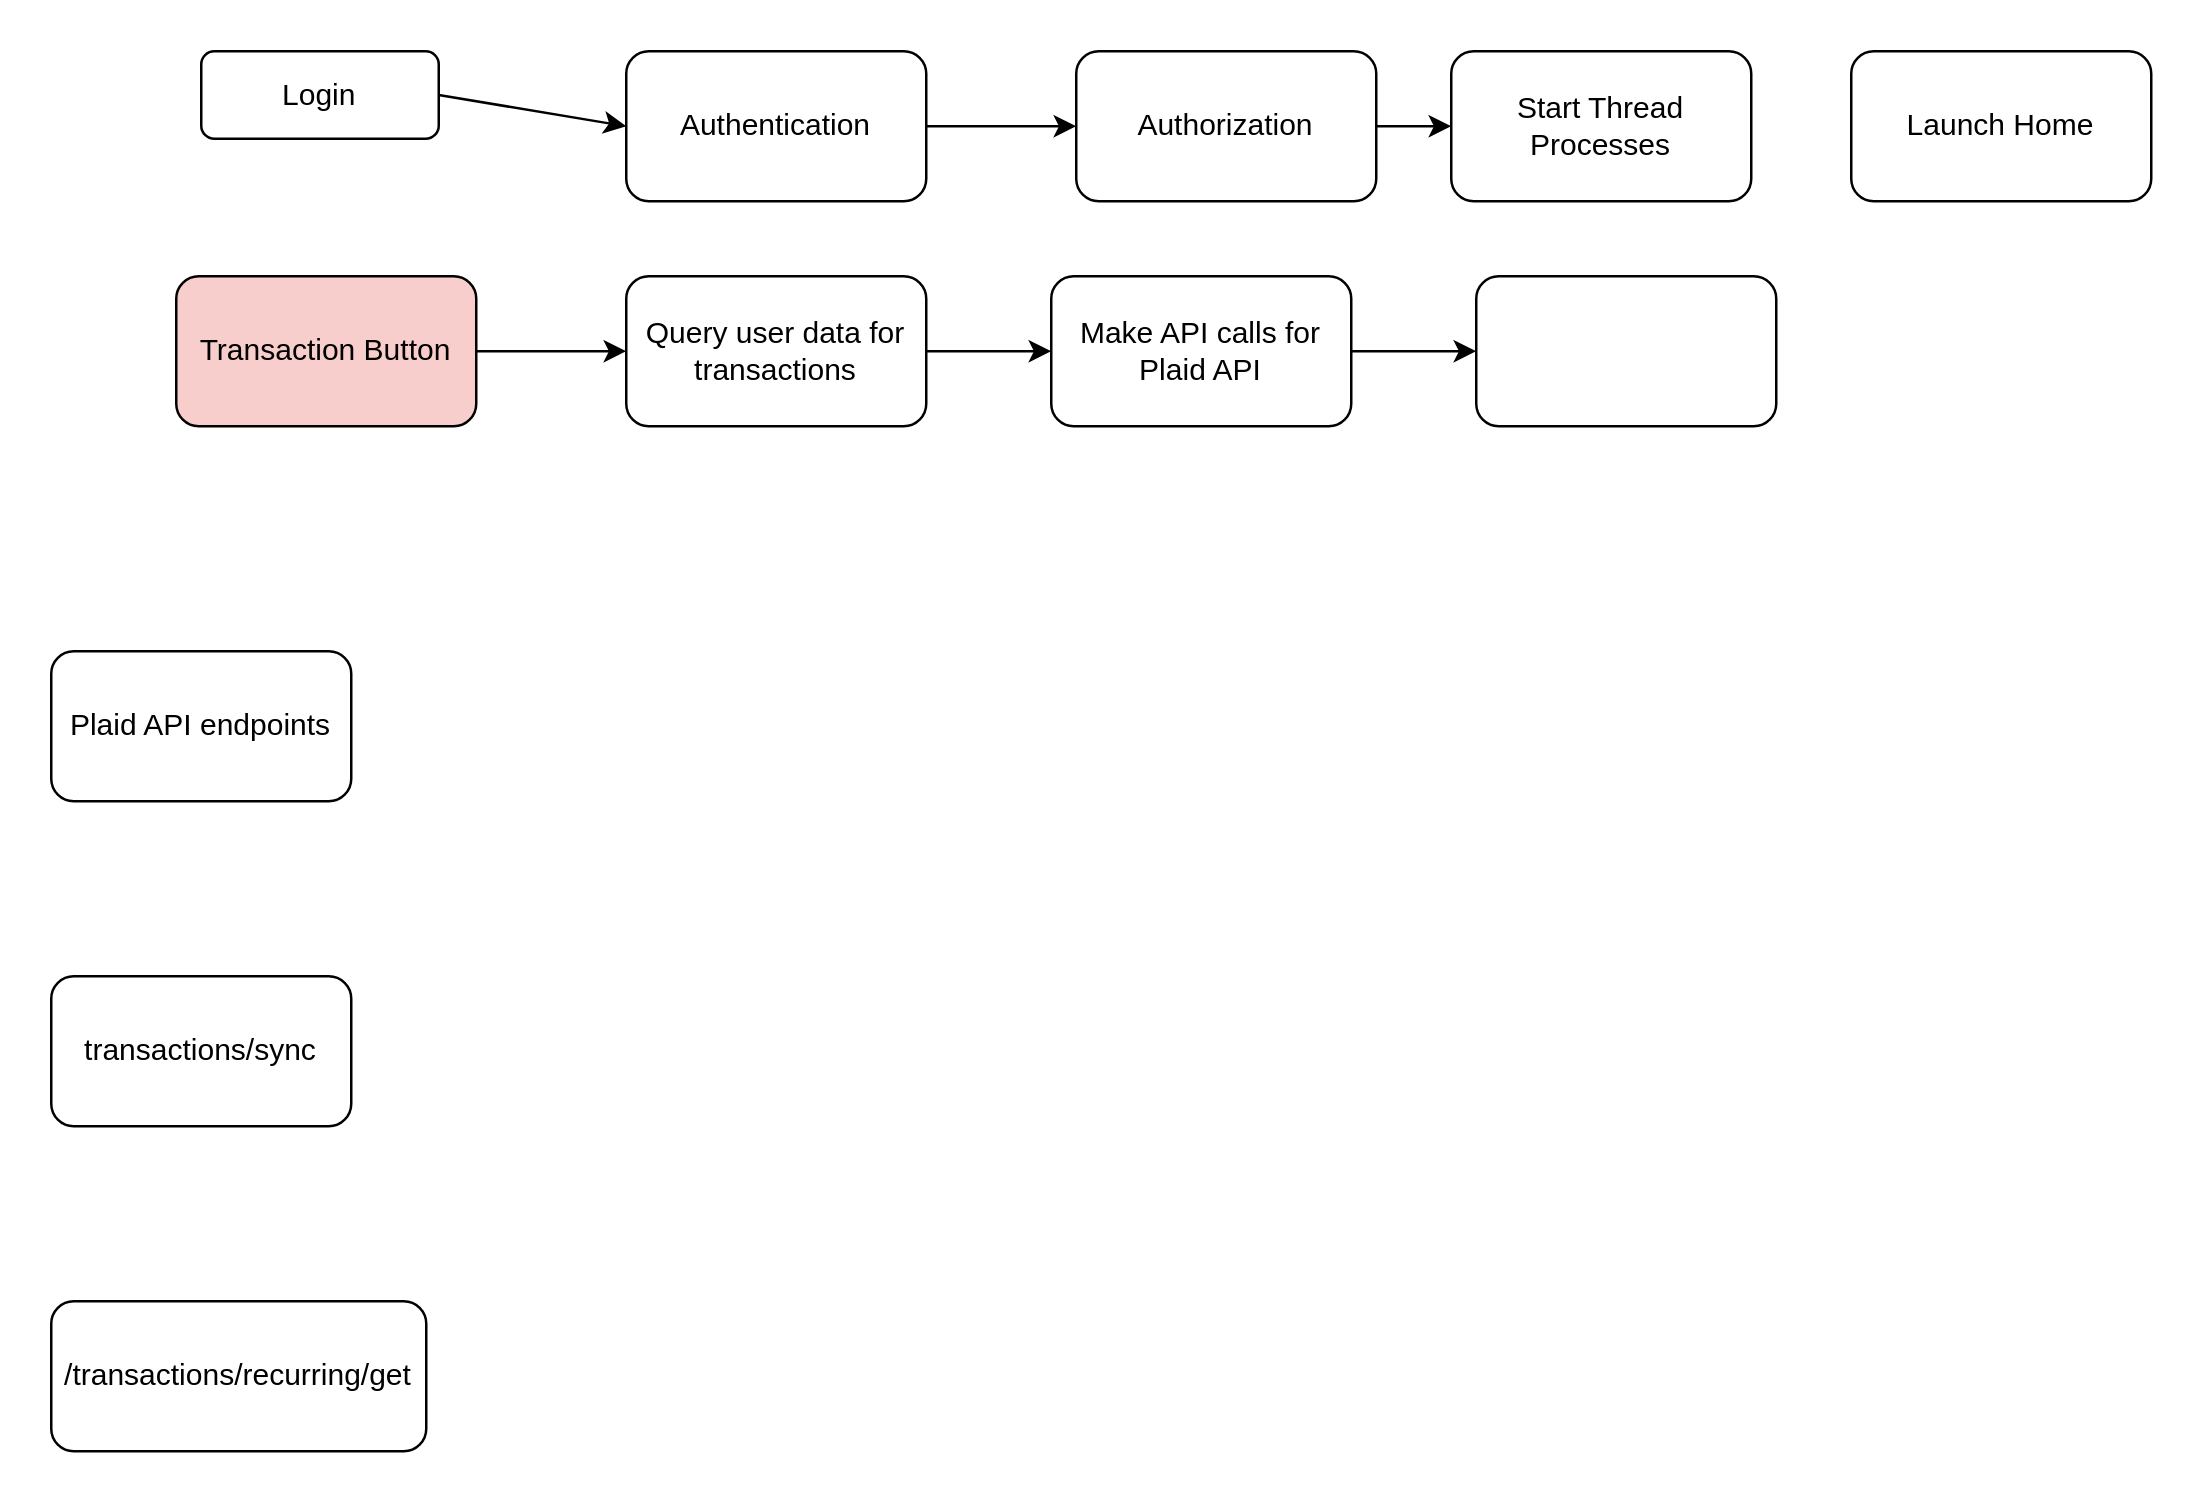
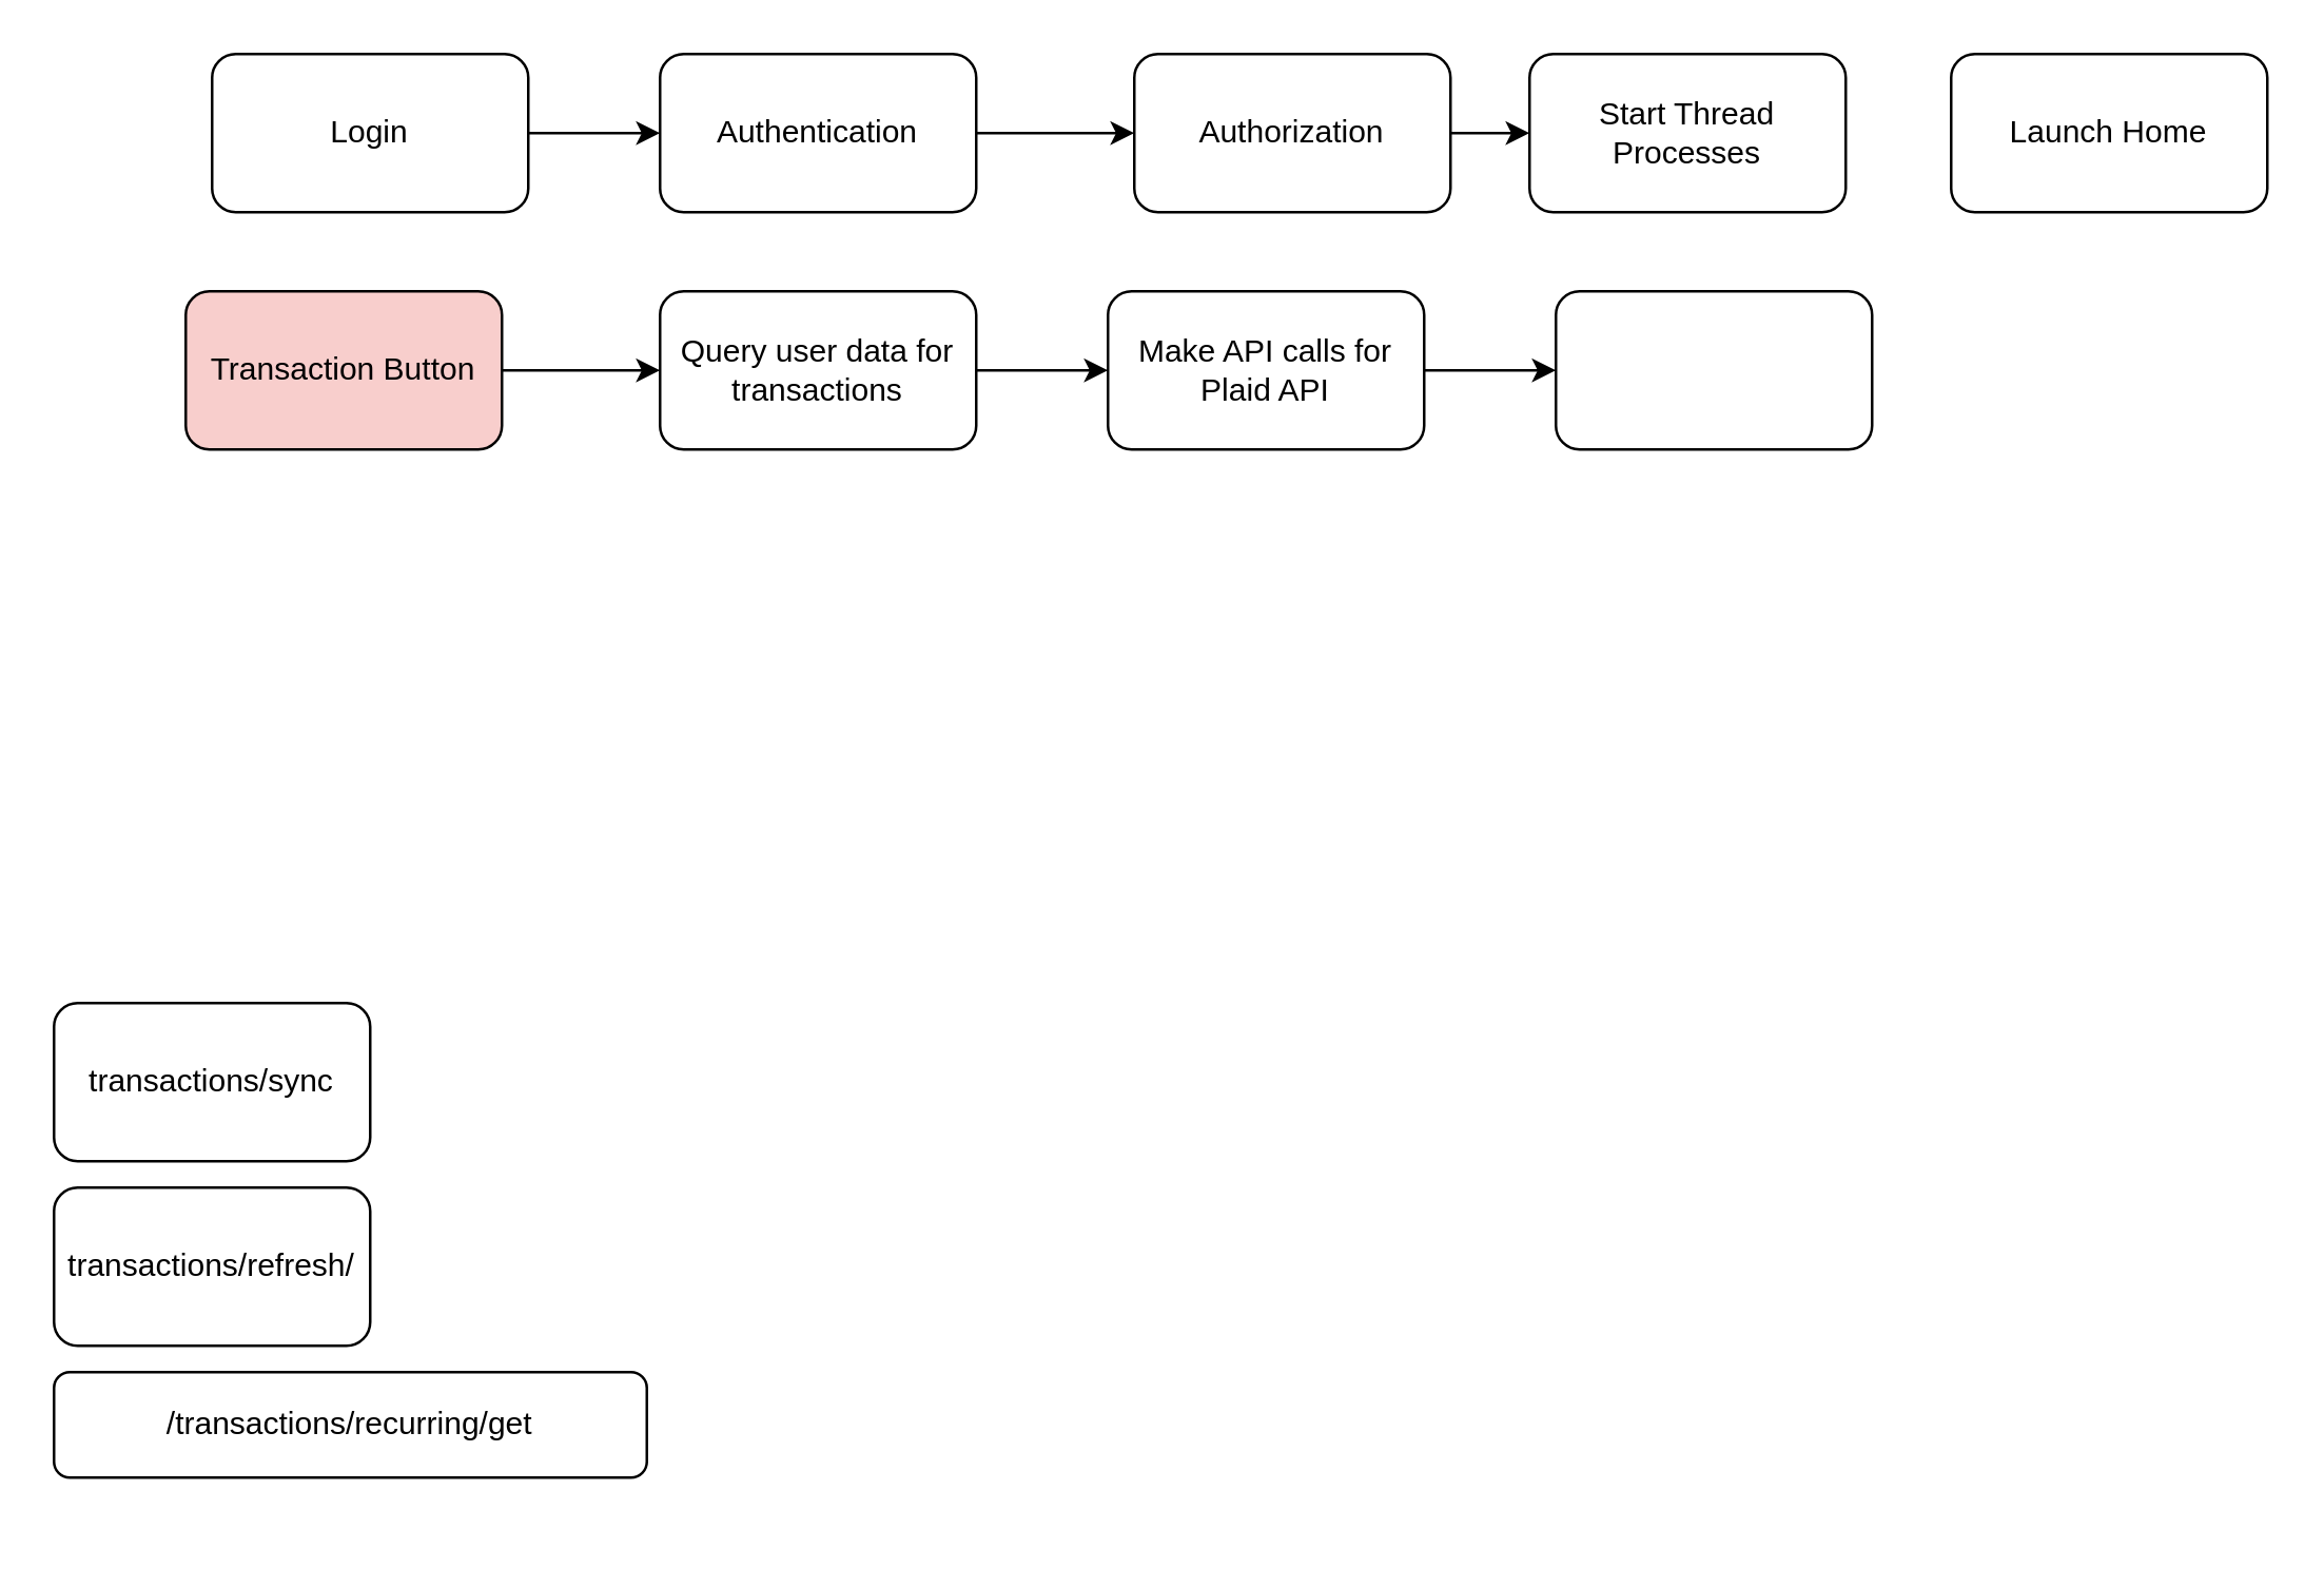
  <mxCell id="0" />
  <mxCell id="1" parent="0" />
- <mxCell id="2" value="Login" style="rounded=1;whiteSpace=wrap;html=1;" vertex="1" parent="1"><mxGeometry x="80" y="20" width="95" height="35" as="geometry" /></mxCell>
+ <mxCell id="2" value="Login" style="rounded=1;whiteSpace=wrap;html=1;" vertex="1" parent="1"><mxGeometry x="80" y="20" width="120" height="60" as="geometry" /></mxCell>
  <mxCell id="3" value="" style="endArrow=classic;html=1;rounded=0;exitX=1;exitY=0.5;exitDx=0;exitDy=0;" edge="1" parent="1" source="2"><mxGeometry width="50" height="50" relative="1" as="geometry"><mxPoint x="410" y="180" as="sourcePoint" /><mxPoint x="250" y="50" as="targetPoint" /></mxGeometry></mxCell>
  <mxCell id="4" value="Authentication" style="rounded=1;whiteSpace=wrap;html=1;" vertex="1" parent="1"><mxGeometry x="250" y="20" width="120" height="60" as="geometry" /></mxCell>
  <mxCell id="5" value="" style="endArrow=classic;html=1;rounded=0;exitX=1;exitY=0.5;exitDx=0;exitDy=0;" edge="1" parent="1" source="4"><mxGeometry width="50" height="50" relative="1" as="geometry"><mxPoint x="410" y="180" as="sourcePoint" /><mxPoint x="430" y="50" as="targetPoint" /></mxGeometry></mxCell>
  <mxCell id="6" value="Authorization" style="rounded=1;whiteSpace=wrap;html=1;" vertex="1" parent="1"><mxGeometry x="430" y="20" width="120" height="60" as="geometry" /></mxCell>
  <mxCell id="7" value="" style="endArrow=classic;html=1;rounded=0;exitX=1;exitY=0.5;exitDx=0;exitDy=0;" edge="1" parent="1" source="6"><mxGeometry width="50" height="50" relative="1" as="geometry"><mxPoint x="410" y="180" as="sourcePoint" /><mxPoint x="580" y="50" as="targetPoint" /></mxGeometry></mxCell>
  <mxCell id="8" value="Start Thread Processes" style="rounded=1;whiteSpace=wrap;html=1;" vertex="1" parent="1"><mxGeometry x="580" y="20" width="120" height="60" as="geometry" /></mxCell>
  <mxCell id="9" value="Launch Home" style="rounded=1;whiteSpace=wrap;html=1;" vertex="1" parent="1"><mxGeometry x="740" y="20" width="120" height="60" as="geometry" /></mxCell>
  <mxCell id="10" value="Transaction Button" style="rounded=1;whiteSpace=wrap;html=1;fillColor=#f8cecc;" vertex="1" parent="1"><mxGeometry x="70" y="110" width="120" height="60" as="geometry" /></mxCell>
  <mxCell id="11" value="" style="endArrow=classic;html=1;rounded=0;exitX=1;exitY=0.5;exitDx=0;exitDy=0;" edge="1" parent="1" source="10"><mxGeometry width="50" height="50" relative="1" as="geometry"><mxPoint x="410" y="180" as="sourcePoint" /><mxPoint x="250" y="140" as="targetPoint" /></mxGeometry></mxCell>
  <mxCell id="12" value="Query user data for transactions" style="rounded=1;whiteSpace=wrap;html=1;" vertex="1" parent="1"><mxGeometry x="250" y="110" width="120" height="60" as="geometry" /></mxCell>
  <mxCell id="13" value="" style="endArrow=classic;html=1;rounded=0;exitX=1;exitY=0.5;exitDx=0;exitDy=0;" edge="1" parent="1" source="12"><mxGeometry width="50" height="50" relative="1" as="geometry"><mxPoint x="410" y="180" as="sourcePoint" /><mxPoint x="420" y="140" as="targetPoint" /></mxGeometry></mxCell>
  <mxCell id="14" value="Make API calls for Plaid API" style="rounded=1;whiteSpace=wrap;html=1;" vertex="1" parent="1"><mxGeometry x="420" y="110" width="120" height="60" as="geometry" /></mxCell>
  <mxCell id="15" value="" style="endArrow=classic;html=1;rounded=0;exitX=1;exitY=0.5;exitDx=0;exitDy=0;" edge="1" parent="1" source="14"><mxGeometry width="50" height="50" relative="1" as="geometry"><mxPoint x="410" y="180" as="sourcePoint" /><mxPoint x="590" y="140" as="targetPoint" /></mxGeometry></mxCell>
  <mxCell id="16" value="" style="rounded=1;whiteSpace=wrap;html=1;" vertex="1" parent="1"><mxGeometry x="590" y="110" width="120" height="60" as="geometry" /></mxCell>
- <mxCell id="17" value="Plaid API endpoints" style="rounded=1;whiteSpace=wrap;html=1;" vertex="1" parent="1"><mxGeometry y="260" width="120" height="60" as="geometry" x="20" /></mxCell>
- <mxCell id="18" value="transactions/sync" style="rounded=1;whiteSpace=wrap;html=1;" vertex="1" parent="1"><mxGeometry y="390" width="120" height="60" as="geometry" x="20" /></mxCell>
- <mxCell id="20" value="/transactions/recurring/get" style="rounded=1;whiteSpace=wrap;html=1;" vertex="1" parent="1"><mxGeometry y="520" width="150" height="60" as="geometry" x="20" /></mxCell>
+ <mxCell id="18" value="transactions/sync" style="rounded=1;whiteSpace=wrap;html=1;" vertex="1" parent="1"><mxGeometry x="20" y="380" width="120" height="60" as="geometry" /></mxCell>
+ <mxCell id="19" value="transactions/refresh/" style="rounded=1;whiteSpace=wrap;html=1;" vertex="1" parent="1"><mxGeometry y="450" width="120" height="60" as="geometry" x="20" /></mxCell>
+ <mxCell id="20" value="/transactions/recurring/get" style="rounded=1;whiteSpace=wrap;html=1;" vertex="1" parent="1"><mxGeometry x="20" y="520" width="225" height="40" as="geometry" /></mxCell>
